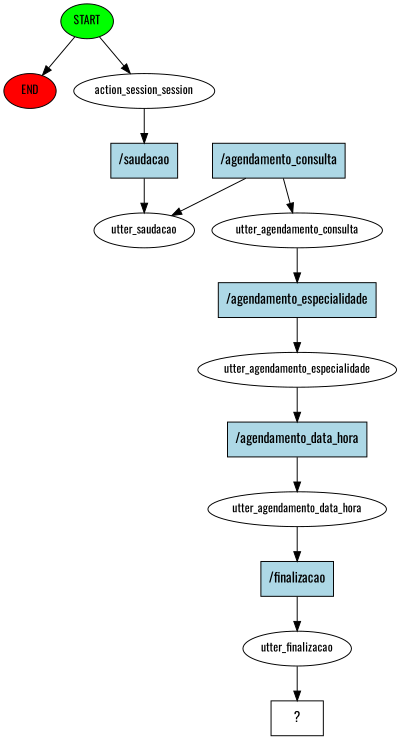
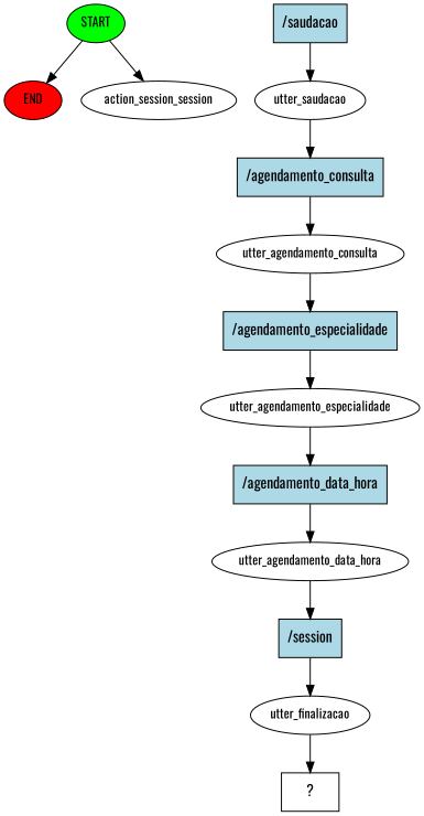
  digraph {
    fontname=Oswald
    node [fontname=Oswald fontsize=12]
    edge [fontname=Oswald]
    n1 [fillcolor=green label=START style=filled]
    n2 [fillcolor=red label=END style=filled]
    n3 [label=action_session_session]
    n4 [fillcolor=lightblue label="/saudacao" shape=rect style=filled fontsize=""]
    n5 [label=utter_saudacao]
    n6 [fillcolor=lightblue label="/agendamento_consulta" shape=rect style=filled fontsize=""]
    n7 [label=utter_agendamento_consulta]
    n8 [fillcolor=lightblue label="/agendamento_especialidade" shape=rect style=filled fontsize=""]
    n9 [label=utter_agendamento_especialidade]
    n10 [fillcolor=lightblue label="/agendamento_data_hora" shape=rect style=filled fontsize=""]
    n11 [label=utter_agendamento_data_hora]
-   n12 [fillcolor=lightblue label="/finalizacao" shape=rect style=filled fontsize=""]
+   n12 [fillcolor=lightblue label="/session" shape=rect style=filled fontsize=""]
    n13 [label=utter_finalizacao]
    n14 [label="  ?  " shape=rect fontsize=""]
    n1 -> n2
    n1 -> n3
-   n3 -> n4
    n4 -> n5
-   n6 -> n5
+   n5 -> n6
    n6 -> n7
    n7 -> n8
    n8 -> n9
    n9 -> n10
    n10 -> n11
    n11 -> n12
    n12 -> n13
    n13 -> n14
  }
